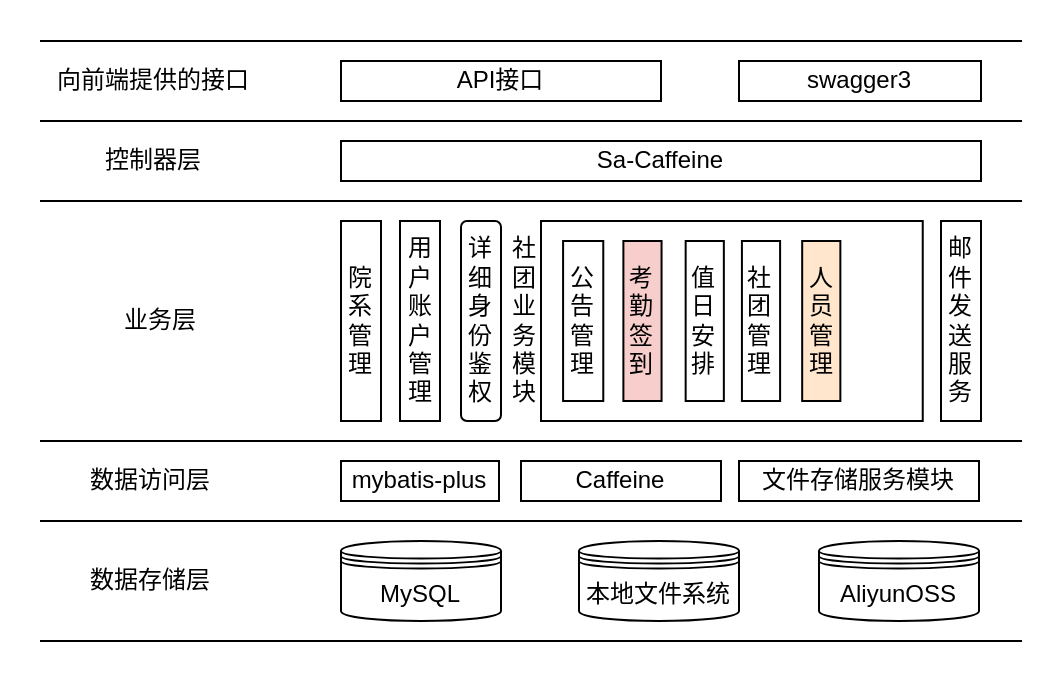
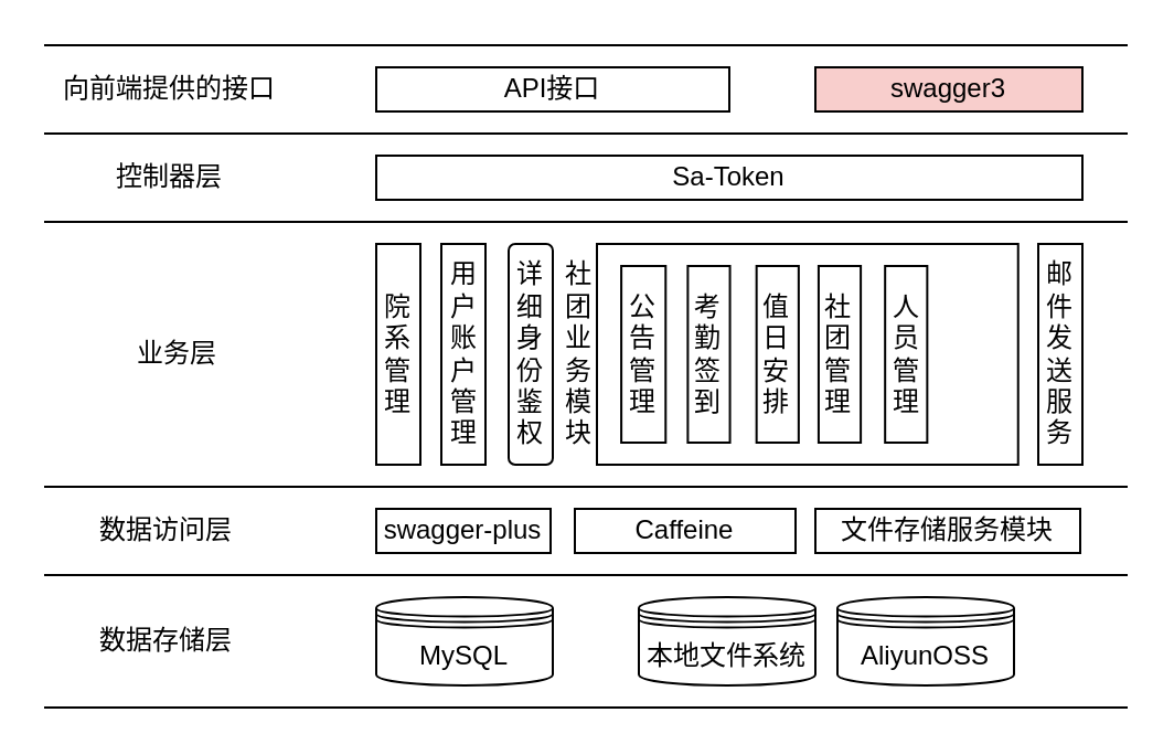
  <mxCell id="0" />
  <mxCell id="1" parent="0" />
  <mxCell id="2" value="" style="shape=partialRectangle;whiteSpace=wrap;html=1;left=0;right=0;fillColor=none;" parent="1" vertex="1"><mxGeometry x="20" y="260" width="490" height="60" as="geometry" /></mxCell>
  <mxCell id="3" value="MySQL" style="shape=datastore;whiteSpace=wrap;html=1;" parent="1" vertex="1"><mxGeometry x="170" y="270" width="80" height="40" as="geometry" /></mxCell>
- <mxCell id="4" value="&lt;font style=&quot;font-size: 12px;&quot;&gt;AliyunOSS&lt;/font&gt;" style="shape=datastore;whiteSpace=wrap;html=1;" parent="1" vertex="1"><mxGeometry x="409" y="270" width="80" height="40" as="geometry" /></mxCell>
+ <mxCell id="4" value="&lt;font style=&quot;font-size: 12px;&quot;&gt;AliyunOSS&lt;/font&gt;" style="shape=datastore;whiteSpace=wrap;html=1;" parent="1" vertex="1"><mxGeometry x="379" y="270" width="80" height="40" as="geometry" /></mxCell>
  <mxCell id="5" value="&lt;font style=&quot;font-size: 12px;&quot;&gt;本地文件系统&lt;/font&gt;" style="shape=datastore;whiteSpace=wrap;html=1;" parent="1" vertex="1"><mxGeometry x="289" y="270" width="80" height="40" as="geometry" /></mxCell>
  <mxCell id="6" value="文件存储服务模块" style="rounded=0;whiteSpace=wrap;html=1;" parent="1" vertex="1"><mxGeometry x="369" y="230" width="120" height="20" as="geometry" /></mxCell>
- <mxCell id="7" value="mybatis-plus" style="rounded=0;whiteSpace=wrap;html=1;" parent="1" vertex="1"><mxGeometry x="170" y="230" width="79" height="20" as="geometry" /></mxCell>
- <mxCell id="8" value="Sa-Caffeine" style="rounded=0;whiteSpace=wrap;html=1;" parent="1" vertex="1"><mxGeometry x="170" y="70" width="320" height="20" as="geometry" /></mxCell>
+ <mxCell id="7" value="swagger-plus" style="rounded=0;whiteSpace=wrap;html=1;" parent="1" vertex="1"><mxGeometry x="170" y="230" width="79" height="20" as="geometry" /></mxCell>
+ <mxCell id="8" value="Sa-Token" style="rounded=0;whiteSpace=wrap;html=1;" parent="1" vertex="1"><mxGeometry x="170" y="70" width="320" height="20" as="geometry" /></mxCell>
  <mxCell id="9" value="Caffeine" style="rounded=0;whiteSpace=wrap;html=1;" parent="1" vertex="1"><mxGeometry x="260" y="230" width="100" height="20" as="geometry" /></mxCell>
  <mxCell id="10" value="用&lt;br&gt;户&lt;br&gt;账&lt;br&gt;户&lt;br&gt;管&lt;br&gt;理" style="rounded=0;whiteSpace=wrap;html=1;" parent="1" vertex="1"><mxGeometry x="199.5" y="110" width="20" height="100" as="geometry" /></mxCell>
  <mxCell id="11" value="院&lt;br&gt;系&lt;br&gt;管&lt;br&gt;理" style="rounded=0;whiteSpace=wrap;html=1;" parent="1" vertex="1"><mxGeometry x="170" y="110" width="20" height="100" as="geometry" /></mxCell>
  <mxCell id="12" value="API接口" style="rounded=0;whiteSpace=wrap;html=1;" parent="1" vertex="1"><mxGeometry x="170" y="30" width="160" height="20" as="geometry" /></mxCell>
- <mxCell id="13" value="swagger3" style="rounded=0;whiteSpace=wrap;html=1;" parent="1" vertex="1"><mxGeometry x="369" y="30" width="121" height="20" as="geometry" /></mxCell>
+ <mxCell id="13" value="swagger3" style="rounded=0;whiteSpace=wrap;html=1;fillColor=#f8cecc;" parent="1" vertex="1"><mxGeometry x="369" y="30" width="121" height="20" as="geometry" /></mxCell>
  <mxCell id="14" value="" style="group" parent="1" vertex="1" connectable="0"><mxGeometry x="20" y="20" width="490" height="40" as="geometry" /></mxCell>
  <mxCell id="15" value="" style="shape=partialRectangle;whiteSpace=wrap;html=1;left=0;right=0;fillColor=none;" parent="14" vertex="1"><mxGeometry width="490" height="40" as="geometry" /></mxCell>
  <mxCell id="16" value="向前端提供的接口" style="text;html=1;strokeColor=none;fillColor=none;align=center;verticalAlign=middle;whiteSpace=wrap;rounded=0;" parent="14" vertex="1"><mxGeometry width="113" height="40" as="geometry" /></mxCell>
  <mxCell id="17" value="" style="group" parent="1" vertex="1" connectable="0"><mxGeometry x="20" y="60" width="490" height="40" as="geometry" /></mxCell>
  <mxCell id="18" value="" style="shape=partialRectangle;whiteSpace=wrap;html=1;left=0;right=0;fillColor=none;" parent="17" vertex="1"><mxGeometry width="490" height="40" as="geometry" /></mxCell>
  <mxCell id="19" value="控制器层" style="text;html=1;strokeColor=none;fillColor=none;align=center;verticalAlign=middle;whiteSpace=wrap;rounded=0;" parent="17" vertex="1"><mxGeometry width="113" height="40" as="geometry" /></mxCell>
  <mxCell id="20" value="" style="group" parent="1" vertex="1" connectable="0"><mxGeometry x="20" y="220" width="490" height="40" as="geometry" /></mxCell>
  <mxCell id="21" value="" style="shape=partialRectangle;whiteSpace=wrap;html=1;left=0;right=0;fillColor=none;" parent="20" vertex="1"><mxGeometry width="490" height="40" as="geometry" /></mxCell>
  <mxCell id="22" value="数据访问层" style="text;html=1;strokeColor=none;fillColor=none;align=center;verticalAlign=middle;whiteSpace=wrap;rounded=0;" parent="20" vertex="1"><mxGeometry width="110" height="40" as="geometry" /></mxCell>
  <mxCell id="23" value="详&lt;br&gt;细&lt;br&gt;身&lt;br&gt;份&lt;br&gt;鉴&lt;br&gt;权" style="whiteSpace=wrap;html=1;rounded=1;" parent="1" vertex="1"><mxGeometry x="230" y="110" width="20" height="100" as="geometry" /></mxCell>
  <mxCell id="24" value="邮&lt;br&gt;件&lt;br&gt;发&lt;br&gt;送&lt;br&gt;服&lt;br&gt;务" style="rounded=0;whiteSpace=wrap;html=1;" parent="1" vertex="1"><mxGeometry x="470" y="110" width="20" height="100" as="geometry" /></mxCell>
  <mxCell id="25" value="业务层" style="text;html=1;strokeColor=none;fillColor=none;align=center;verticalAlign=middle;whiteSpace=wrap;rounded=0;" parent="1" vertex="1"><mxGeometry x="20" y="100" width="120" height="120" as="geometry" /></mxCell>
  <mxCell id="26" value="" style="group" parent="1" vertex="1" connectable="0"><mxGeometry x="270" y="110" width="190.868" height="100" as="geometry" /></mxCell>
  <mxCell id="27" value="社&lt;br&gt;团&lt;br&gt;业&lt;br&gt;务&lt;br&gt;模&lt;br&gt;块" style="rounded=0;whiteSpace=wrap;html=1;labelPosition=left;verticalLabelPosition=middle;align=right;verticalAlign=middle;horizontal=1;container=0;" parent="26" vertex="1"><mxGeometry width="190.868" height="100" as="geometry" /></mxCell>
  <mxCell id="28" value="公&lt;br&gt;告&lt;br&gt;管&lt;br&gt;理" style="rounded=0;html=1;verticalAlign=middle;horizontal=1;whiteSpace=wrap;container=0;" parent="26" vertex="1"><mxGeometry x="11.05" y="10" width="20.091" height="80" as="geometry" /></mxCell>
- <mxCell id="29" value="考&lt;br&gt;勤&lt;br&gt;签&lt;br&gt;到" style="rounded=0;html=1;verticalAlign=middle;horizontal=1;whiteSpace=wrap;container=0;fillColor=#f8cecc;" parent="26" vertex="1"><mxGeometry x="41.187" y="10" width="19.087" height="80" as="geometry" /></mxCell>
+ <mxCell id="29" value="考&lt;br&gt;勤&lt;br&gt;签&lt;br&gt;到" style="rounded=0;html=1;verticalAlign=middle;horizontal=1;whiteSpace=wrap;container=0;" parent="26" vertex="1"><mxGeometry x="41.187" y="10" width="19.087" height="80" as="geometry" /></mxCell>
  <mxCell id="30" value="值&lt;br&gt;日&lt;br&gt;安&lt;br&gt;排" style="rounded=0;html=1;verticalAlign=middle;horizontal=1;whiteSpace=wrap;container=0;" parent="26" vertex="1"><mxGeometry x="72.329" y="10" width="19.087" height="80" as="geometry" /></mxCell>
  <mxCell id="31" value="社&lt;br&gt;团&lt;br&gt;管&lt;br&gt;理" style="rounded=0;html=1;verticalAlign=middle;horizontal=1;whiteSpace=wrap;container=0;" parent="26" vertex="1"><mxGeometry x="100.457" y="10" width="19.087" height="80" as="geometry" /></mxCell>
- <mxCell id="32" value="人&lt;br&gt;员&lt;br&gt;管&lt;br&gt;理" style="rounded=0;html=1;verticalAlign=middle;horizontal=1;whiteSpace=wrap;container=0;fillColor=#ffe6cc;" parent="26" vertex="1"><mxGeometry x="130.594" y="10" width="19.087" height="80" as="geometry" /></mxCell>
+ <mxCell id="32" value="人&lt;br&gt;员&lt;br&gt;管&lt;br&gt;理" style="rounded=0;html=1;verticalAlign=middle;horizontal=1;whiteSpace=wrap;container=0;" parent="26" vertex="1"><mxGeometry x="130.594" y="10" width="19.087" height="80" as="geometry" /></mxCell>
  <mxCell id="33" value="数据存储层" style="text;html=1;strokeColor=none;fillColor=none;align=center;verticalAlign=middle;whiteSpace=wrap;rounded=0;" parent="1" vertex="1"><mxGeometry x="20" y="260" width="110" height="60" as="geometry" /></mxCell>
